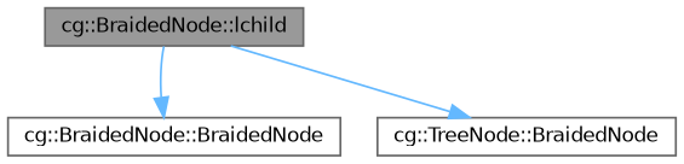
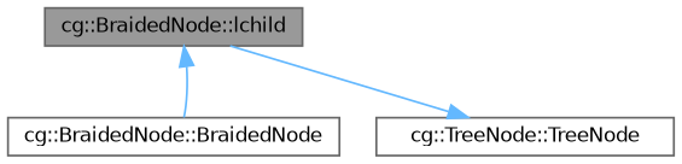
  digraph {
    rankdir=TB
    node [color=grey40 fillcolor=white fontname=Helvetica fontsize=10 shape=box style=filled]
    edge [color=steelblue1 fontname=Helvetica fontsize=10 labelfontname=Helvetica labelfontsize=10 style=solid]
    n1 [color=gray40 fillcolor=grey60 fontcolor=black height=0.2 label="cg::BraidedNode::lchild" width=0.4]
    n2 [height=0.2 label="cg::BraidedNode::BraidedNode" width=0.4]
-   n3 [height=0.2 label="cg::TreeNode::BraidedNode" width=0.4]
-   n1 -> n2
+   n3 [height=0.2 label="cg::TreeNode::TreeNode" width=0.4]
+   n2 -> n1
    n1 -> n3
  }
